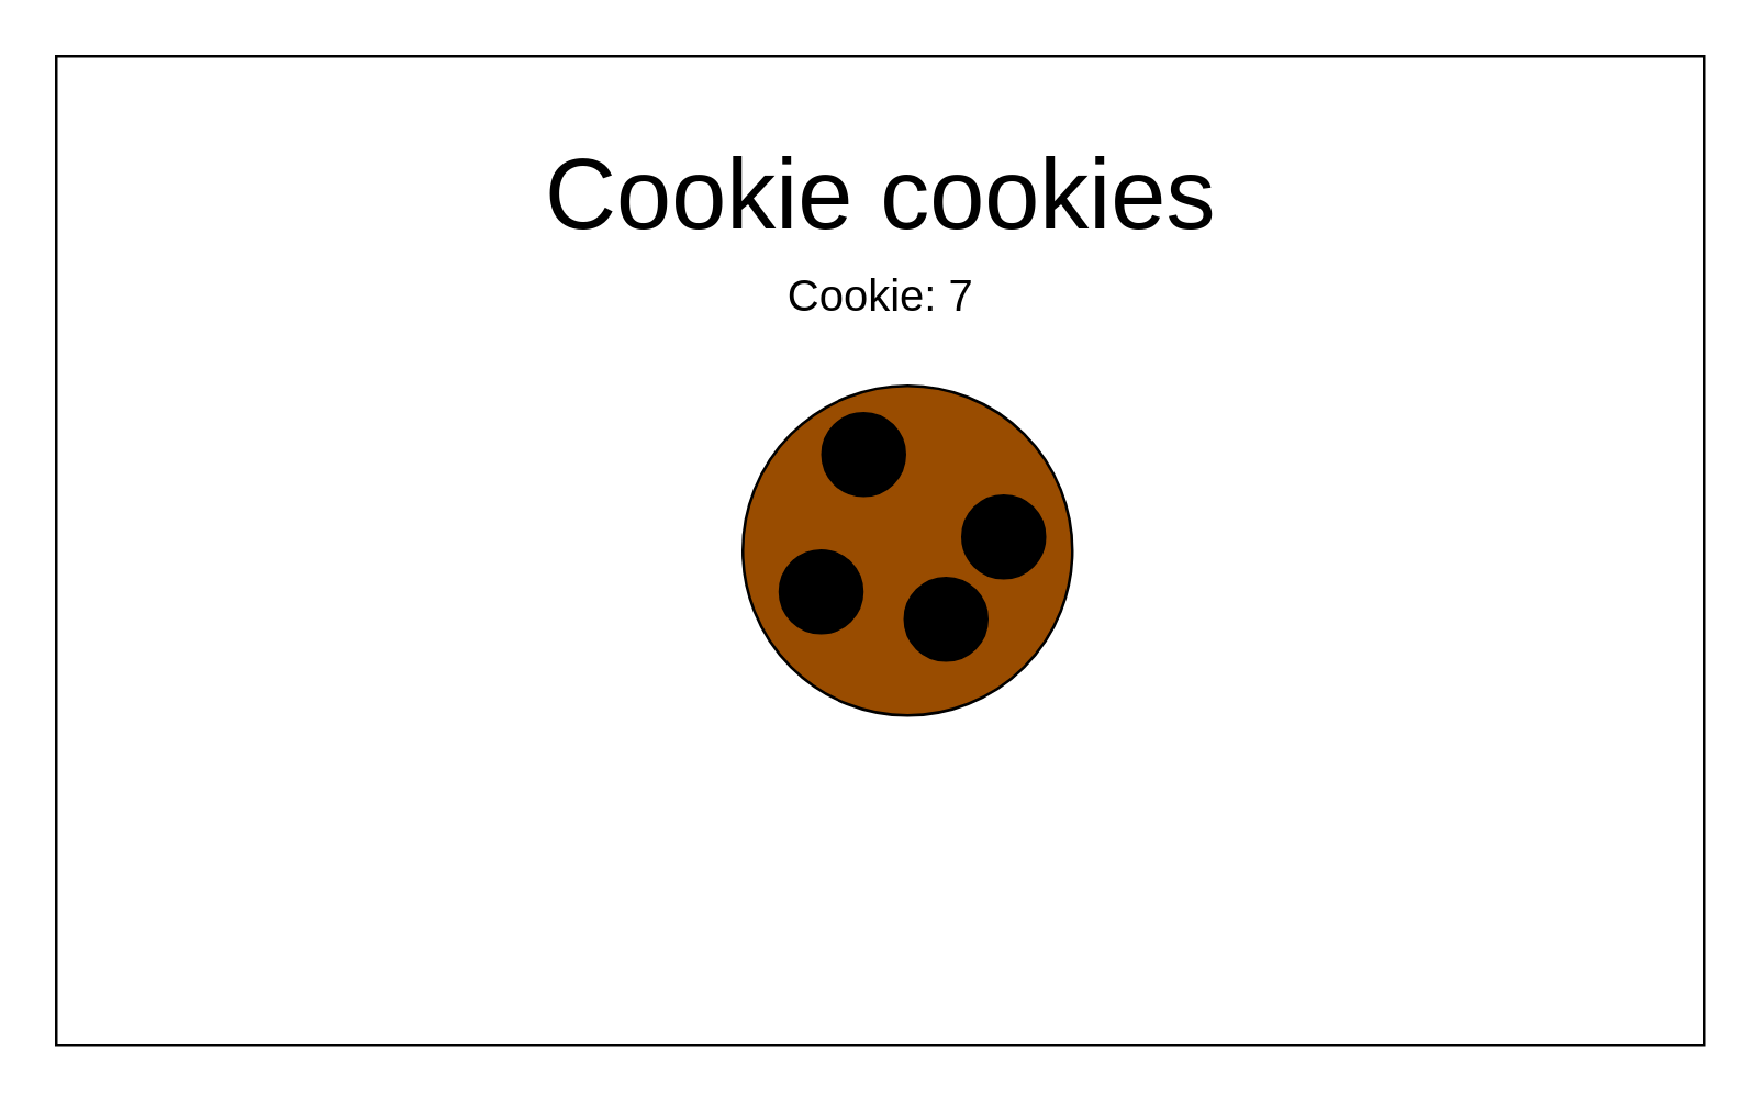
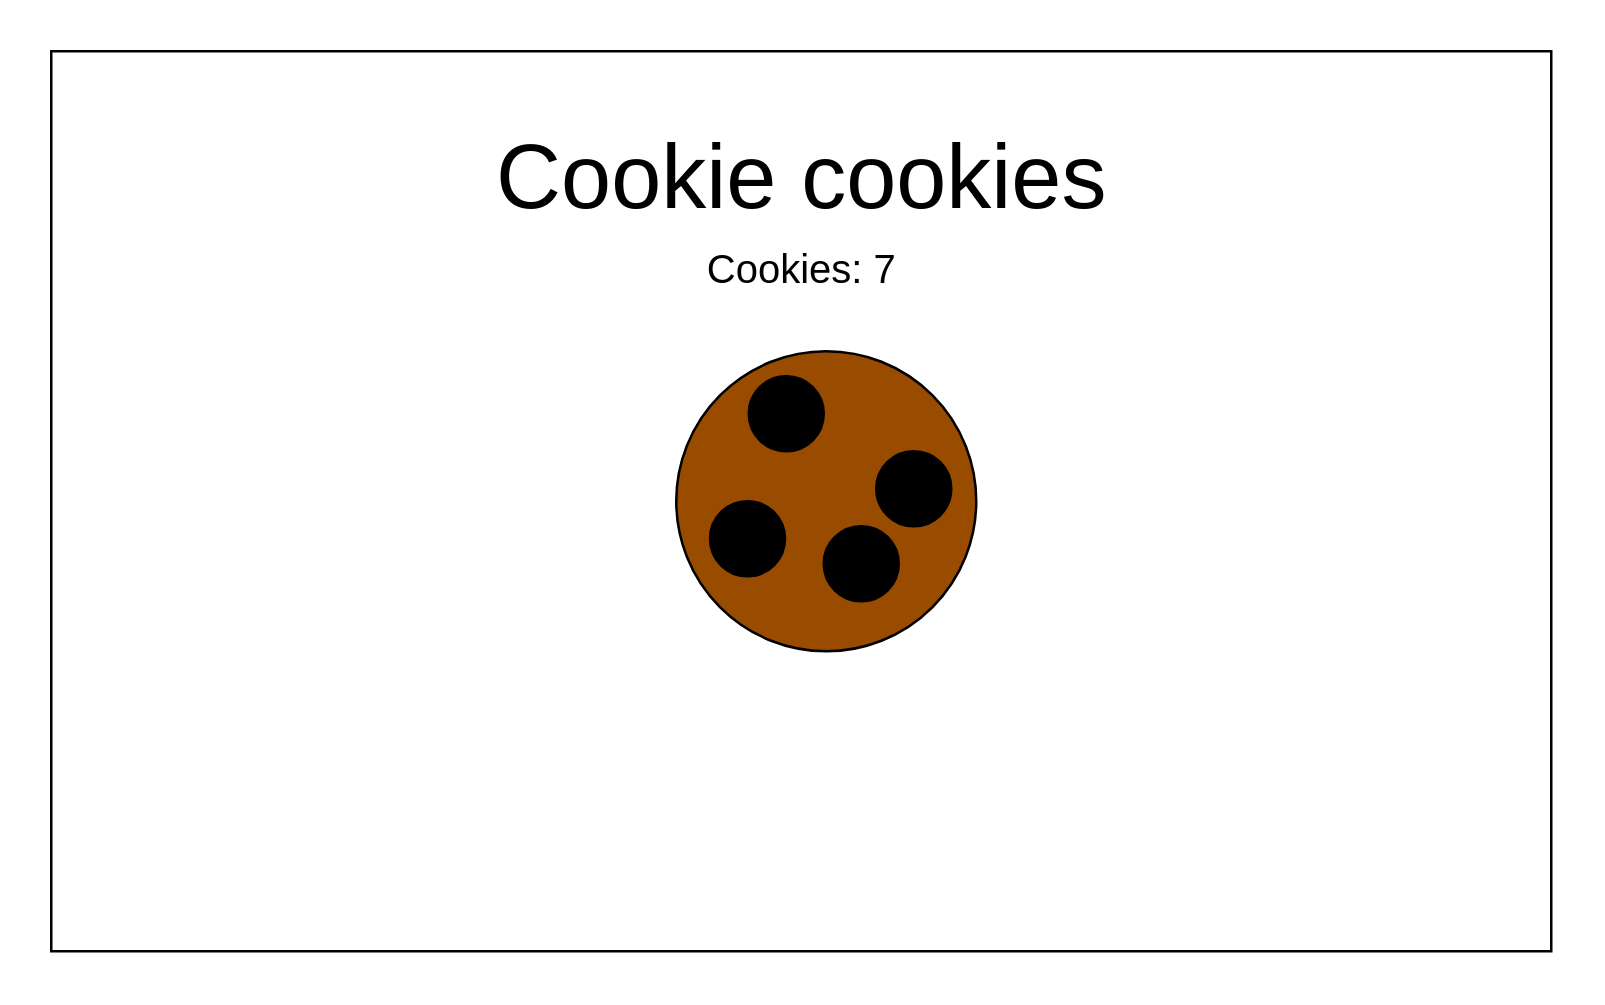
  <mxCell id="0" />
  <mxCell id="1" parent="0" />
  <mxCell id="2" value="&lt;font style=&quot;font-size: 36px&quot;&gt;Cookie cookies&lt;/font&gt;" style="text;html=1;align=center;verticalAlign=middle;resizable=0;points=[];autosize=1;strokeColor=none;fillColor=none;" vertex="1" parent="1"><mxGeometry x="200" y="55" width="240" height="30" as="geometry" /></mxCell>
  <mxCell id="3" value="" style="ellipse;whiteSpace=wrap;html=1;aspect=fixed;fontSize=36;strokeColor=#000000;fillColor=#994C00;" vertex="1" parent="1"><mxGeometry x="270" y="140" width="120" height="120" as="geometry" /></mxCell>
  <mxCell id="4" value="" style="ellipse;whiteSpace=wrap;html=1;aspect=fixed;fontSize=36;strokeColor=#000000;fillColor=#000000;" vertex="1" parent="1"><mxGeometry x="299" y="150" width="30" height="30" as="geometry" /></mxCell>
  <mxCell id="5" value="" style="ellipse;whiteSpace=wrap;html=1;aspect=fixed;fontSize=36;strokeColor=#000000;fillColor=#000000;" vertex="1" parent="1"><mxGeometry x="350" y="180" width="30" height="30" as="geometry" /></mxCell>
  <mxCell id="6" value="" style="ellipse;whiteSpace=wrap;html=1;aspect=fixed;fontSize=36;strokeColor=#000000;fillColor=#000000;" vertex="1" parent="1"><mxGeometry x="329" y="210" width="30" height="30" as="geometry" /></mxCell>
  <mxCell id="7" value="" style="ellipse;whiteSpace=wrap;html=1;aspect=fixed;fontSize=36;strokeColor=#000000;fillColor=#000000;" vertex="1" parent="1"><mxGeometry x="283.5" y="200" width="30" height="30" as="geometry" /></mxCell>
- <mxCell id="8" value="&lt;font size=&quot;3&quot;&gt;Cookie: 7&lt;/font&gt;" style="text;html=1;align=center;verticalAlign=middle;resizable=0;points=[];autosize=1;strokeColor=none;fillColor=none;fontSize=36;" vertex="1" parent="1"><mxGeometry x="275" y="70" width="90" height="60" as="geometry" /></mxCell>
+ <mxCell id="8" value="&lt;font size=&quot;3&quot;&gt;Cookies: 7&lt;/font&gt;" style="text;html=1;align=center;verticalAlign=middle;resizable=0;points=[];autosize=1;strokeColor=none;fillColor=none;fontSize=36;" vertex="1" parent="1"><mxGeometry x="275" y="70" width="90" height="60" as="geometry" /></mxCell>
  <mxCell id="9" value="" style="verticalLabelPosition=bottom;verticalAlign=top;html=1;shape=mxgraph.basic.rect;fillColor2=none;strokeWidth=1;size=20;indent=5;labelBackgroundColor=#3333FF;fontSize=12;fontColor=#000000;fillColor=none;strokeColor=#000000;" vertex="1" parent="1"><mxGeometry x="20" y="20" width="600" height="360" as="geometry" /></mxCell>
